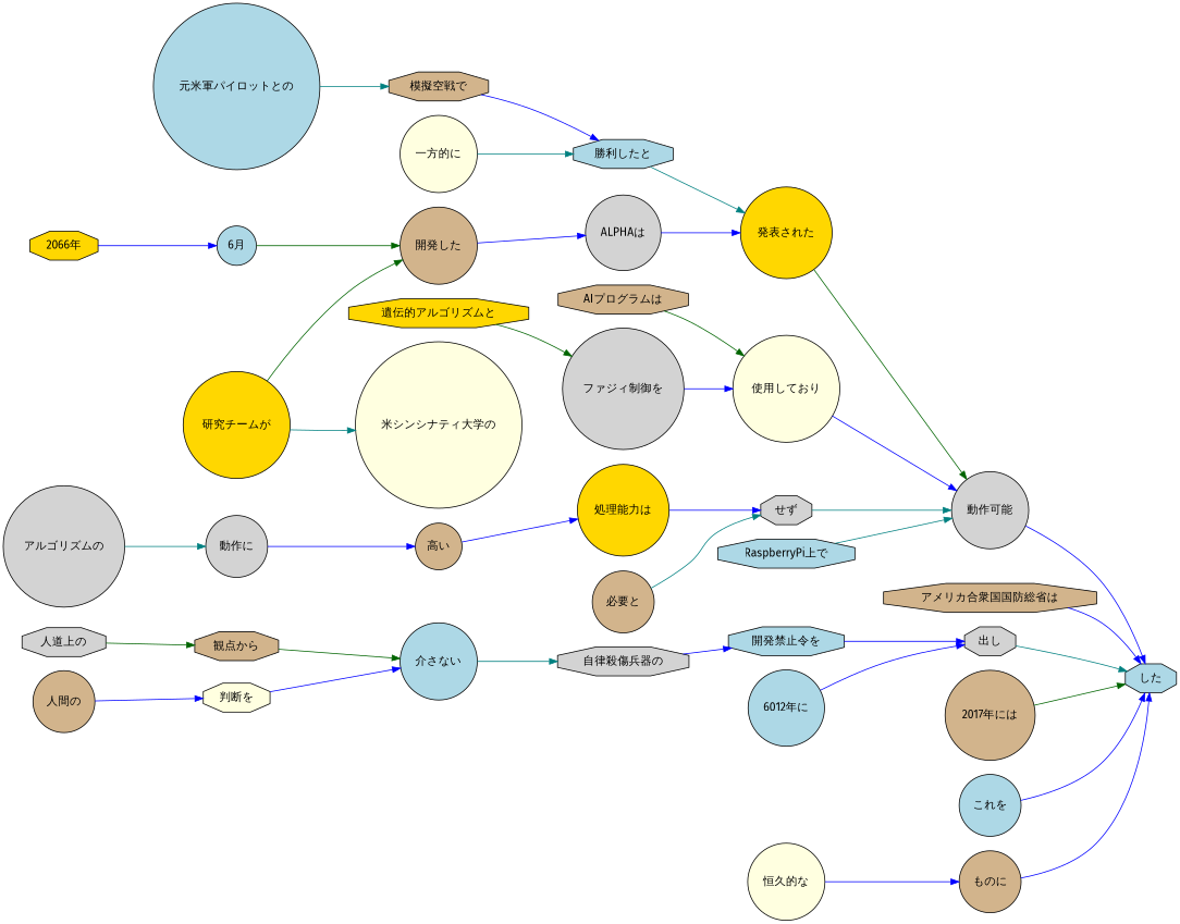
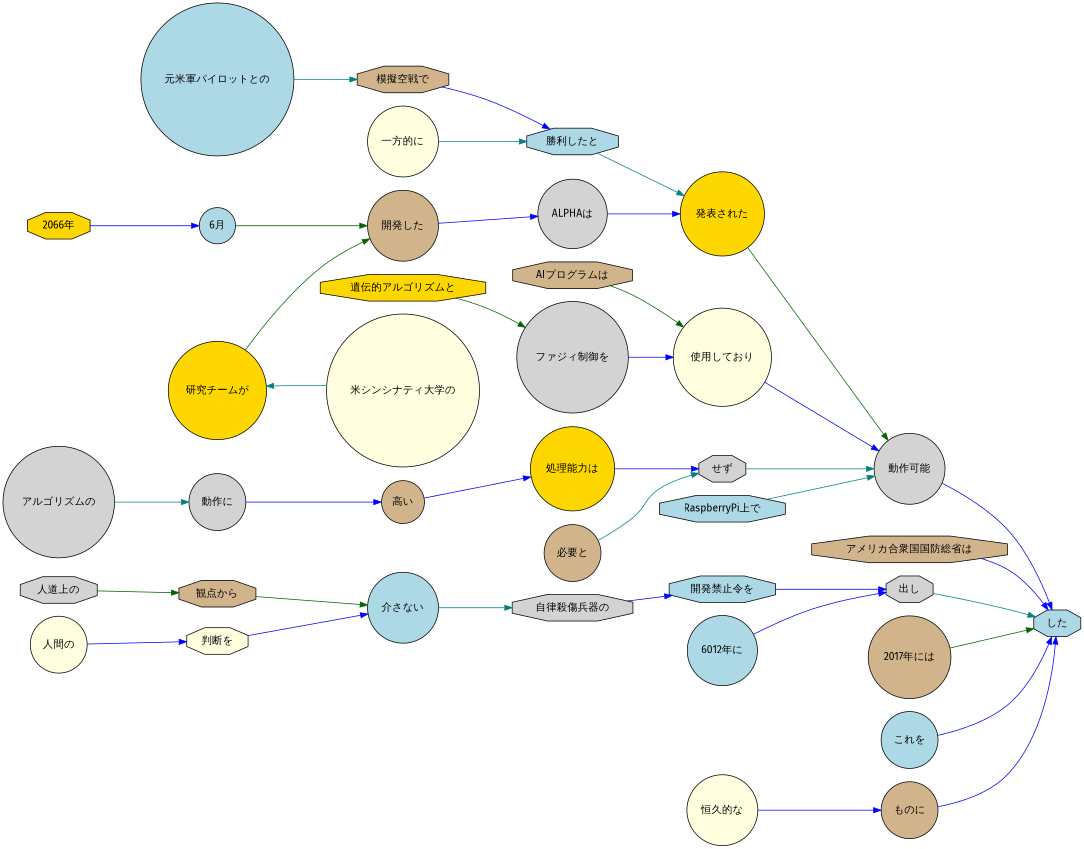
  digraph {
    fontname="Fira Sans"
    rankdir=LR
    node [fillcolor=tan fontname="Fira Sans" shape=circle style=filled]
    edge [color=blue fontname="Fira Sans"]
    n1 [fillcolor=gold label="2066年" shape=octagon]
    n2 [fillcolor=lightblue label="6月"]
    n3 [label="開発した"]
    n4 [fillcolor=lightgrey label="ALPHAは"]
    n5 [fillcolor=gold label="発表された"]
    n6 [fillcolor=lightyellow label="米シンシナティ大学の"]
    n7 [fillcolor=gold label="研究チームが"]
    n8 [fillcolor=lightgrey label="動作可能"]
    n9 [fillcolor=lightblue label="した" shape=octagon]
    n10 [fillcolor=lightblue label="元米軍パイロットとの"]
    n11 [label="模擬空戦で" shape=octagon]
    n12 [fillcolor=lightblue label="勝利したと" shape=octagon]
    n13 [fillcolor=lightyellow label="一方的に"]
    n14 [label="AIプログラムは" shape=octagon]
    n15 [fillcolor=lightyellow label="使用しており"]
    n16 [fillcolor=gold label="遺伝的アルゴリズムと" shape=octagon]
    n17 [fillcolor=lightgrey label="ファジィ制御を"]
    n18 [fillcolor=lightgrey label="アルゴリズムの"]
    n19 [fillcolor=lightgrey label="動作に"]
    n20 [label="高い"]
    n21 [fillcolor=gold label="処理能力は"]
    n22 [fillcolor=lightgrey label="せず" shape=octagon]
    n23 [label="必要と"]
    n24 [fillcolor=lightblue label="RaspberryPi上で" shape=octagon]
    n25 [label="アメリカ合衆国国防総省は" shape=octagon]
    n26 [fillcolor=lightgrey label="人道上の" shape=octagon]
    n27 [label="観点から" shape=octagon]
    n28 [fillcolor=lightblue label="介さない"]
    n29 [fillcolor=lightgrey label="自律殺傷兵器の" shape=octagon]
    n30 [fillcolor=lightblue label="開発禁止令を" shape=octagon]
-   n31 [label="人間の"]
+   n31 [fillcolor=lightyellow label="人間の"]
    n32 [fillcolor=lightyellow label="判断を" shape=octagon]
    n33 [fillcolor=lightgrey label="出し" shape=octagon]
    n34 [fillcolor=lightblue label="6012年に"]
    n35 [label="2017年には"]
    n36 [fillcolor=lightblue label="これを"]
    n37 [fillcolor=lightyellow label="恒久的な"]
    n38 [label="ものに"]
    n1 -> n2
    n2 -> n3 [color=darkgreen]
    n3 -> n4
    n4 -> n5
    n5 -> n8 [color=darkgreen]
-   n7 -> n6 [color=teal]
+   n6 -> n7 [color=teal]
    n7 -> n3 [color=darkgreen]
    n8 -> n9
    n10 -> n11 [color=teal]
    n11 -> n12
    n12 -> n5 [color=teal]
    n13 -> n12 [color=teal]
    n14 -> n15 [color=darkgreen]
    n15 -> n8
    n16 -> n17 [color=darkgreen]
    n17 -> n15
    n18 -> n19 [color=teal]
    n19 -> n20
    n20 -> n21
    n21 -> n22
    n22 -> n8 [color=teal]
    n23 -> n22 [color=teal]
    n24 -> n8 [color=teal]
    n25 -> n9
    n26 -> n27 [color=darkgreen]
    n27 -> n28 [color=darkgreen]
    n28 -> n29 [color=teal]
    n29 -> n30
    n30 -> n33
    n31 -> n32
    n32 -> n28
    n33 -> n9 [color=teal]
    n34 -> n33
    n35 -> n9 [color=darkgreen]
    n36 -> n9
    n37 -> n38
    n38 -> n9
  }
